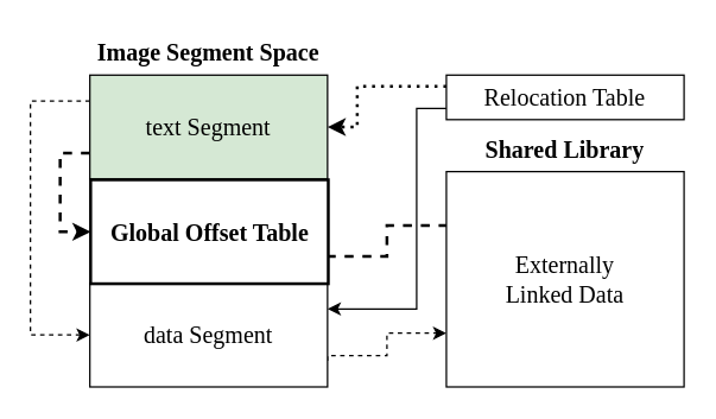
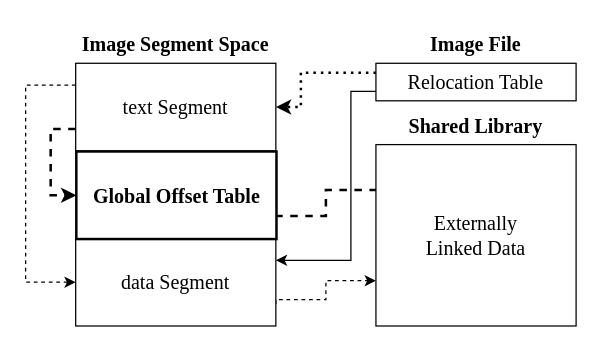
  <mxCell id="0" />
  <mxCell id="1" parent="0" />
  <mxCell id="2" style="edgeStyle=orthogonalEdgeStyle;rounded=0;orthogonalLoop=1;jettySize=auto;html=1;exitX=0;exitY=0.75;exitDx=0;exitDy=0;entryX=1;entryY=0.25;entryDx=0;entryDy=0;fontFamily=LMRoman10-Regular;fontSize=16;" parent="1" source="4" target="10" edge="1"><mxGeometry relative="1" as="geometry"><Array as="points"><mxPoint x="280" y="72" /><mxPoint x="280" y="208" /><mxPoint x="220" y="208" /></Array></mxGeometry></mxCell>
  <mxCell id="3" style="edgeStyle=orthogonalEdgeStyle;rounded=0;orthogonalLoop=1;jettySize=auto;html=1;exitX=0;exitY=0.25;exitDx=0;exitDy=0;entryX=1;entryY=0.5;entryDx=0;entryDy=0;dashed=1;strokeWidth=2;fontFamily=LMRoman10-Regular;fontSize=16;dashPattern=1 2;" parent="1" source="4" target="7" edge="1"><mxGeometry relative="1" as="geometry"><Array as="points"><mxPoint x="240" y="58" /><mxPoint x="240" y="85" /></Array></mxGeometry></mxCell>
  <mxCell id="4" value="&lt;font style=&quot;font-size: 16px;&quot; face=&quot;LMRoman10-Regular&quot;&gt;Relocation Table&lt;br&gt;&lt;/font&gt;" style="rounded=0;whiteSpace=wrap;html=1;strokeWidth=1;" parent="1" vertex="1"><mxGeometry x="300" y="50" width="160" height="30" as="geometry" /></mxCell>
  <mxCell id="5" style="edgeStyle=orthogonalEdgeStyle;rounded=0;orthogonalLoop=1;jettySize=auto;html=1;exitX=0;exitY=0.25;exitDx=0;exitDy=0;entryX=0;entryY=0.5;entryDx=0;entryDy=0;fontFamily=LMRoman10-Regular;fontSize=16;dashed=1;" parent="1" source="7" target="10" edge="1"><mxGeometry relative="1" as="geometry"><Array as="points"><mxPoint x="20" y="68" /><mxPoint x="20" y="225" /></Array></mxGeometry></mxCell>
  <mxCell id="6" style="edgeStyle=orthogonalEdgeStyle;rounded=0;orthogonalLoop=1;jettySize=auto;html=1;exitX=0;exitY=0.75;exitDx=0;exitDy=0;entryX=0;entryY=0.5;entryDx=0;entryDy=0;dashed=1;fontFamily=LMRoman10-Regular;fontSize=16;strokeWidth=2;" parent="1" source="7" target="15" edge="1"><mxGeometry relative="1" as="geometry"><Array as="points"><mxPoint x="40" y="102" /><mxPoint x="40" y="155" /></Array></mxGeometry></mxCell>
- <mxCell id="7" value="&lt;font face=&quot;LMRoman10-Regular&quot; style=&quot;font-size: 16px;&quot;&gt;text Segment&lt;/font&gt;" style="rounded=0;whiteSpace=wrap;html=1;fillColor=#d5e8d4;" parent="1" vertex="1"><mxGeometry x="60" y="50" width="160" height="70" as="geometry" /></mxCell>
+ <mxCell id="7" value="&lt;font face=&quot;LMRoman10-Regular&quot; style=&quot;font-size: 16px;&quot;&gt;text Segment&lt;/font&gt;" style="rounded=0;whiteSpace=wrap;html=1;" parent="1" vertex="1"><mxGeometry x="60" y="50" width="160" height="70" as="geometry" /></mxCell>
  <mxCell id="8" style="edgeStyle=orthogonalEdgeStyle;rounded=0;orthogonalLoop=1;jettySize=auto;html=1;exitX=1;exitY=0.75;exitDx=0;exitDy=0;entryX=0;entryY=0.25;entryDx=0;entryDy=0;dashed=1;fontFamily=LMRoman10-Regular;fontSize=16;strokeWidth=2;endArrow=none;" parent="1" source="15" target="12" edge="1"><mxGeometry relative="1" as="geometry"><Array as="points"><mxPoint x="260" y="172" /><mxPoint x="260" y="151" /></Array></mxGeometry></mxCell>
  <mxCell id="9" style="edgeStyle=orthogonalEdgeStyle;rounded=0;orthogonalLoop=1;jettySize=auto;html=1;exitX=1;exitY=0.75;exitDx=0;exitDy=0;entryX=0;entryY=0.75;entryDx=0;entryDy=0;dashed=1;fontFamily=LMRoman10-Regular;fontSize=16;" parent="1" source="10" target="12" edge="1"><mxGeometry relative="1" as="geometry"><Array as="points"><mxPoint x="220" y="239" /><mxPoint x="260" y="239" /><mxPoint x="260" y="224" /><mxPoint x="300" y="224" /></Array></mxGeometry></mxCell>
  <mxCell id="10" value="&lt;font face=&quot;LMRoman10-Regular&quot; style=&quot;font-size: 16px;&quot;&gt;data Segment&lt;/font&gt;" style="rounded=0;whiteSpace=wrap;html=1;" parent="1" vertex="1"><mxGeometry x="60" y="190" width="160" height="70" as="geometry" /></mxCell>
  <mxCell id="11" value="&lt;b&gt;Image Segment Space&lt;/b&gt;" style="text;html=1;strokeColor=none;fillColor=none;align=center;verticalAlign=middle;whiteSpace=wrap;rounded=0;fontFamily=LMRoman10-Regular;fontSize=16;fontColor=default;" parent="1" vertex="1"><mxGeometry x="60" y="20" width="160" height="30" as="geometry" /></mxCell>
  <mxCell id="12" value="&lt;font face=&quot;LMRoman10-Regular&quot; style=&quot;font-size: 16px;&quot;&gt;Externally&lt;br&gt;Linked&amp;nbsp;Data&lt;/font&gt;" style="rounded=0;whiteSpace=wrap;html=1;" parent="1" vertex="1"><mxGeometry x="300" y="115" width="160" height="145" as="geometry" /></mxCell>
  <mxCell id="13" value="&lt;b&gt;Shared Library&lt;/b&gt;" style="text;html=1;strokeColor=none;fillColor=none;align=center;verticalAlign=middle;whiteSpace=wrap;rounded=0;fontFamily=LMRoman10-Regular;fontSize=16;fontColor=default;" parent="1" vertex="1"><mxGeometry x="300" y="85" width="160" height="30" as="geometry" /></mxCell>
+ <mxCell id="14" value="&lt;b&gt;Image File&lt;/b&gt;" style="text;html=1;strokeColor=none;fillColor=none;align=center;verticalAlign=middle;whiteSpace=wrap;rounded=0;fontFamily=LMRoman10-Regular;fontSize=16;fontColor=default;" parent="1" vertex="1"><mxGeometry x="300" y="20" width="160" height="30" as="geometry" /></mxCell>
  <mxCell id="15" value="&lt;font face=&quot;LMRoman10-Regular&quot; style=&quot;font-size: 16px;&quot;&gt;&lt;b&gt;Global Offset Table&lt;/b&gt;&lt;/font&gt;" style="rounded=0;whiteSpace=wrap;html=1;strokeWidth=2;" parent="1" vertex="1"><mxGeometry x="60.5" y="120.5" width="160" height="70" as="geometry" /></mxCell>
